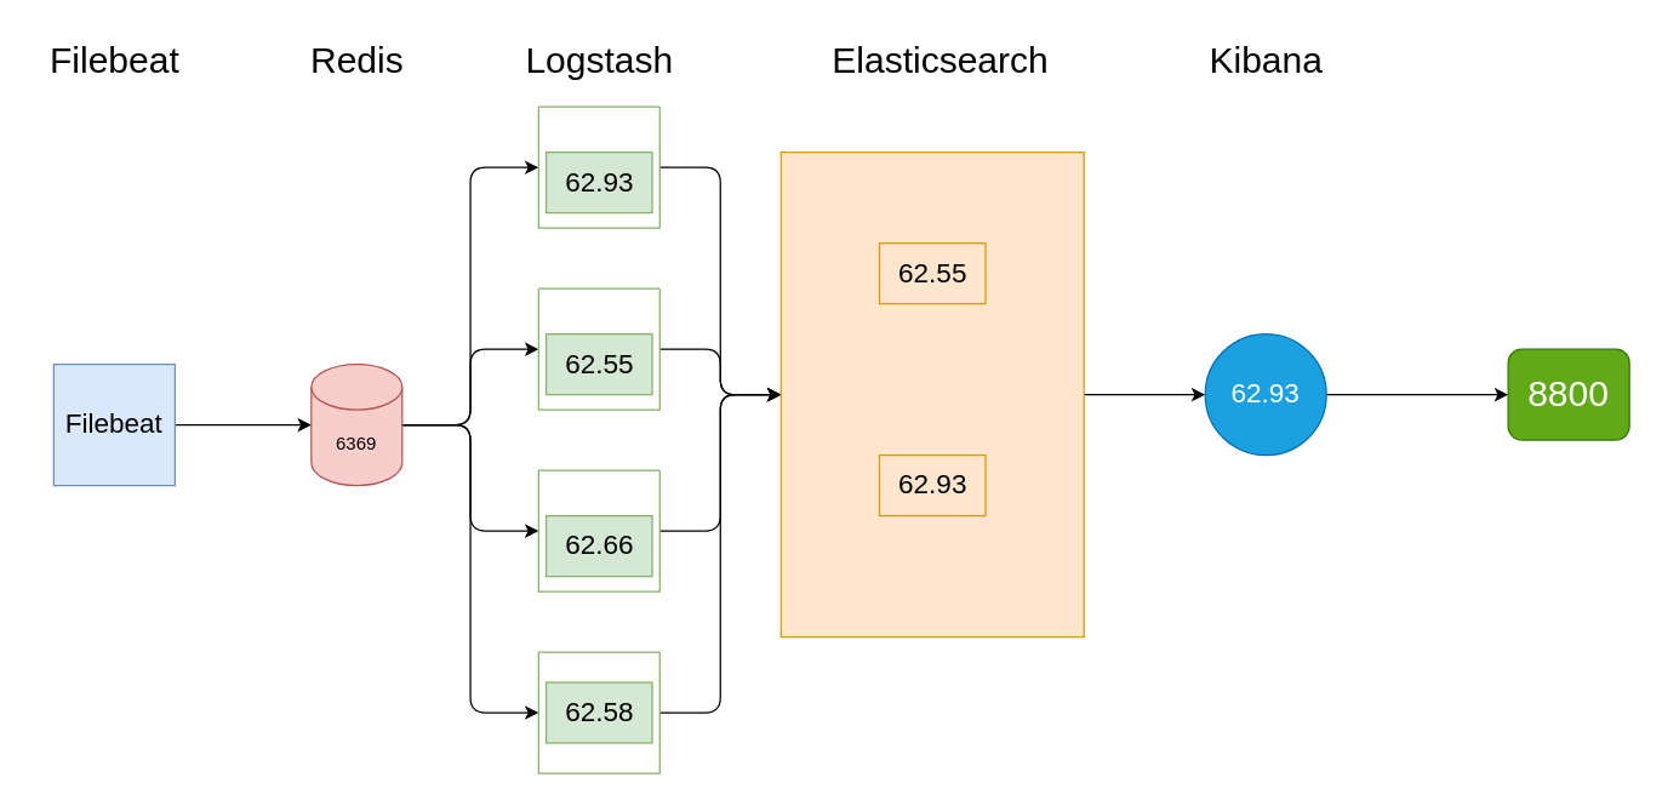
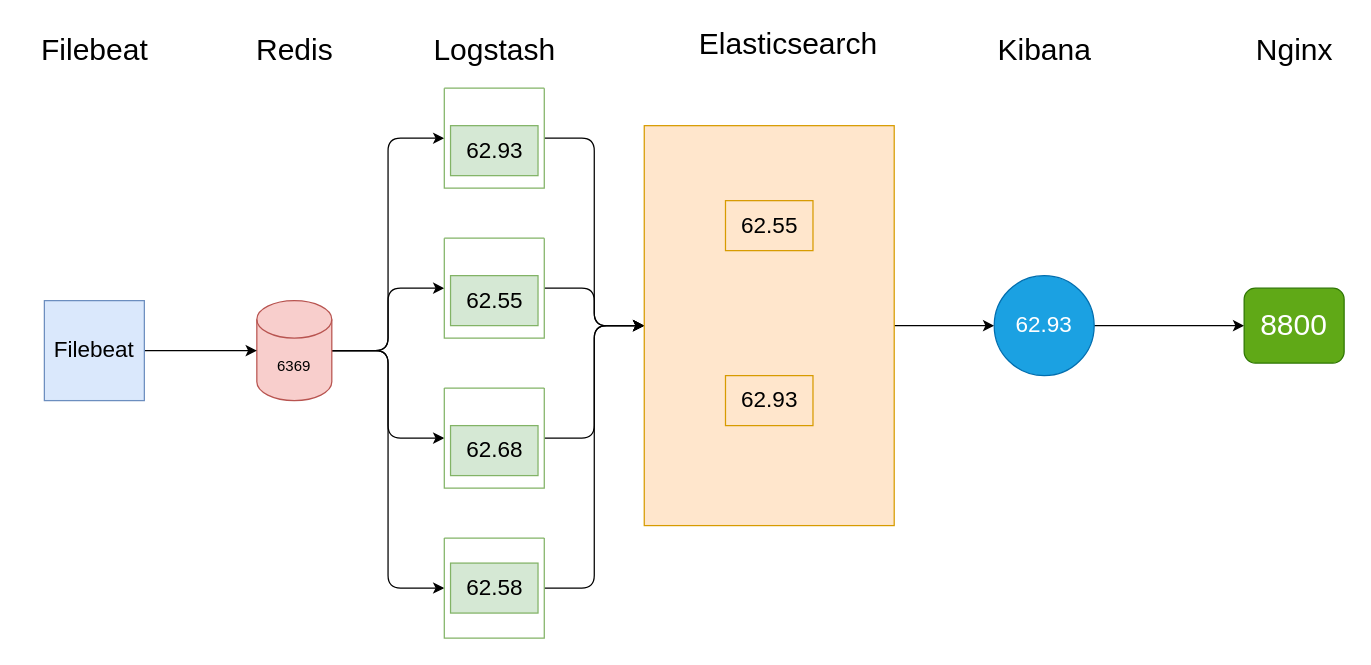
  <mxCell id="0" />
  <mxCell id="1" parent="0" />
  <mxCell id="2" style="edgeStyle=orthogonalEdgeStyle;rounded=1;orthogonalLoop=1;jettySize=auto;html=1;exitX=1;exitY=0.5;exitDx=0;exitDy=0;exitPerimeter=0;entryX=0;entryY=0.5;entryDx=0;entryDy=0;fontSize=18;" edge="1" parent="1" source="6" target="10"><mxGeometry relative="1" as="geometry" /></mxCell>
  <mxCell id="3" style="edgeStyle=orthogonalEdgeStyle;rounded=1;orthogonalLoop=1;jettySize=auto;html=1;exitX=1;exitY=0.5;exitDx=0;exitDy=0;exitPerimeter=0;entryX=0;entryY=0.5;entryDx=0;entryDy=0;fontSize=18;" edge="1" parent="1" source="6" target="16"><mxGeometry relative="1" as="geometry" /></mxCell>
  <mxCell id="4" style="edgeStyle=orthogonalEdgeStyle;rounded=1;orthogonalLoop=1;jettySize=auto;html=1;exitX=1;exitY=0.5;exitDx=0;exitDy=0;exitPerimeter=0;entryX=0;entryY=0.5;entryDx=0;entryDy=0;fontSize=18;" edge="1" parent="1" source="6" target="13"><mxGeometry relative="1" as="geometry" /></mxCell>
  <mxCell id="5" style="edgeStyle=orthogonalEdgeStyle;rounded=1;orthogonalLoop=1;jettySize=auto;html=1;exitX=1;exitY=0.5;exitDx=0;exitDy=0;exitPerimeter=0;entryX=0;entryY=0.5;entryDx=0;entryDy=0;fontSize=18;" edge="1" parent="1" source="6" target="19"><mxGeometry relative="1" as="geometry" /></mxCell>
  <mxCell id="6" value="6369" style="shape=cylinder3;whiteSpace=wrap;html=1;boundedLbl=1;backgroundOutline=1;size=15;fillColor=#f8cecc;strokeColor=#b85450;" vertex="1" parent="1"><mxGeometry x="205" y="240" width="60" height="80" as="geometry" /></mxCell>
  <mxCell id="7" style="edgeStyle=orthogonalEdgeStyle;rounded=1;orthogonalLoop=1;jettySize=auto;html=1;exitX=1;exitY=0.5;exitDx=0;exitDy=0;entryX=0;entryY=0.5;entryDx=0;entryDy=0;entryPerimeter=0;fontSize=18;" edge="1" parent="1" source="8" target="6"><mxGeometry relative="1" as="geometry" /></mxCell>
  <mxCell id="8" value="&lt;font style=&quot;font-size: 18px;&quot;&gt;Filebeat&lt;/font&gt;" style="whiteSpace=wrap;html=1;aspect=fixed;fillColor=#dae8fc;strokeColor=#6c8ebf;" vertex="1" parent="1"><mxGeometry y="240" width="80" height="80" as="geometry" x="35" /></mxCell>
  <mxCell id="9" style="edgeStyle=orthogonalEdgeStyle;rounded=1;orthogonalLoop=1;jettySize=auto;html=1;exitX=1;exitY=0.5;exitDx=0;exitDy=0;entryX=0;entryY=0.5;entryDx=0;entryDy=0;fontSize=18;" edge="1" parent="1" source="10" target="25"><mxGeometry relative="1" as="geometry" /></mxCell>
  <mxCell id="10" value="" style="swimlane;startSize=0;fontSize=18;fillColor=#d5e8d4;strokeColor=#82b366;" vertex="1" parent="1"><mxGeometry x="355" y="70" width="80" height="80" as="geometry" /></mxCell>
  <mxCell id="11" value="62.93" style="text;html=1;align=center;verticalAlign=middle;resizable=0;points=[];autosize=1;fontSize=18;fillColor=#d5e8d4;strokeColor=#82b366;" vertex="1" parent="10"><mxGeometry x="5" y="30" width="70" height="40" as="geometry" /></mxCell>
  <mxCell id="12" style="edgeStyle=orthogonalEdgeStyle;rounded=1;orthogonalLoop=1;jettySize=auto;html=1;exitX=1;exitY=0.5;exitDx=0;exitDy=0;fontSize=18;" edge="1" parent="1" source="13" target="25"><mxGeometry relative="1" as="geometry" /></mxCell>
  <mxCell id="13" value="" style="swimlane;startSize=0;fontSize=18;fillColor=#d5e8d4;strokeColor=#82b366;" vertex="1" parent="1"><mxGeometry x="355" y="310" width="80" height="80" as="geometry" /></mxCell>
- <mxCell id="14" value="62.66" style="text;html=1;align=center;verticalAlign=middle;resizable=0;points=[];autosize=1;strokeColor=#82b366;fillColor=#d5e8d4;fontSize=18;" vertex="1" parent="13"><mxGeometry x="5" y="30" width="70" height="40" as="geometry" /></mxCell>
+ <mxCell id="14" value="62.68" style="text;html=1;align=center;verticalAlign=middle;resizable=0;points=[];autosize=1;strokeColor=#82b366;fillColor=#d5e8d4;fontSize=18;" vertex="1" parent="13"><mxGeometry x="5" y="30" width="70" height="40" as="geometry" /></mxCell>
  <mxCell id="15" style="edgeStyle=orthogonalEdgeStyle;rounded=1;orthogonalLoop=1;jettySize=auto;html=1;exitX=1;exitY=0.5;exitDx=0;exitDy=0;entryX=0;entryY=0.5;entryDx=0;entryDy=0;fontSize=18;" edge="1" parent="1" source="16" target="25"><mxGeometry relative="1" as="geometry" /></mxCell>
  <mxCell id="16" value="" style="swimlane;startSize=0;fontSize=18;fillColor=#d5e8d4;strokeColor=#82b366;" vertex="1" parent="1"><mxGeometry x="355" y="190" width="80" height="80" as="geometry" /></mxCell>
  <mxCell id="17" value="62.55" style="text;html=1;align=center;verticalAlign=middle;resizable=0;points=[];autosize=1;strokeColor=#82b366;fillColor=#d5e8d4;fontSize=18;" vertex="1" parent="16"><mxGeometry x="5" y="30" width="70" height="40" as="geometry" /></mxCell>
  <mxCell id="18" style="edgeStyle=orthogonalEdgeStyle;rounded=1;orthogonalLoop=1;jettySize=auto;html=1;exitX=1;exitY=0.5;exitDx=0;exitDy=0;entryX=0;entryY=0.5;entryDx=0;entryDy=0;fontSize=18;" edge="1" parent="1" source="19" target="25"><mxGeometry relative="1" as="geometry" /></mxCell>
  <mxCell id="19" value="" style="swimlane;startSize=0;fontSize=18;fillColor=#d5e8d4;strokeColor=#82b366;" vertex="1" parent="1"><mxGeometry x="355" y="430" width="80" height="80" as="geometry" /></mxCell>
  <mxCell id="20" value="62.58" style="text;html=1;align=center;verticalAlign=middle;resizable=0;points=[];autosize=1;strokeColor=#82b366;fillColor=#d5e8d4;fontSize=18;" vertex="1" parent="19"><mxGeometry x="5" y="20" width="70" height="40" as="geometry" /></mxCell>
  <mxCell id="21" value="&lt;font style=&quot;font-size: 24px;&quot;&gt;Logstash&lt;/font&gt;" style="text;html=1;align=center;verticalAlign=middle;resizable=0;points=[];autosize=1;strokeColor=none;fillColor=none;fontSize=18;" vertex="1" parent="1"><mxGeometry x="335" width="120" height="40" as="geometry" y="20" /></mxCell>
  <mxCell id="22" value="&lt;font style=&quot;font-size: 24px;&quot;&gt;Redis&lt;/font&gt;" style="text;html=1;align=center;verticalAlign=middle;resizable=0;points=[];autosize=1;strokeColor=none;fillColor=none;fontSize=18;" vertex="1" parent="1"><mxGeometry x="195" width="80" height="40" as="geometry" y="20" /></mxCell>
  <mxCell id="23" value="&lt;font style=&quot;font-size: 24px;&quot;&gt;Filebeat&lt;/font&gt;" style="text;html=1;align=center;verticalAlign=middle;resizable=0;points=[];autosize=1;strokeColor=none;fillColor=none;fontSize=18;" vertex="1" parent="1"><mxGeometry x="20" width="110" height="40" as="geometry" y="20" /></mxCell>
  <mxCell id="24" style="edgeStyle=orthogonalEdgeStyle;rounded=1;orthogonalLoop=1;jettySize=auto;html=1;exitX=1;exitY=0.5;exitDx=0;exitDy=0;entryX=0;entryY=0.5;entryDx=0;entryDy=0;fontFamily=Helvetica;fontSize=24;" edge="1" parent="1" source="25" target="30"><mxGeometry relative="1" as="geometry" /></mxCell>
  <mxCell id="25" value="" style="rounded=0;whiteSpace=wrap;html=1;glass=0;fontSize=18;fillColor=#ffe6cc;strokeColor=#d79b00;" vertex="1" parent="1"><mxGeometry x="515" y="100" width="200" height="320" as="geometry" /></mxCell>
- <mxCell id="26" value="&lt;font style=&quot;font-size: 24px;&quot;&gt;Elasticsearch&lt;/font&gt;" style="text;html=1;align=center;verticalAlign=middle;resizable=0;points=[];autosize=1;strokeColor=none;fillColor=none;fontSize=18;" vertex="1" parent="1"><mxGeometry x="535" width="170" height="40" as="geometry" y="20" /></mxCell>
+ <mxCell id="26" value="&lt;font style=&quot;font-size: 24px;&quot;&gt;Elasticsearch&lt;/font&gt;" style="text;html=1;align=center;verticalAlign=middle;resizable=0;points=[];autosize=1;strokeColor=none;fillColor=none;fontSize=18;" vertex="1" parent="1"><mxGeometry x="545" y="15" width="170" height="40" as="geometry" /></mxCell>
  <mxCell id="27" value="62.55" style="text;html=1;align=center;verticalAlign=middle;resizable=0;points=[];autosize=1;fontSize=18;fillColor=#ffe6cc;strokeColor=#d79b00;" vertex="1" parent="1"><mxGeometry x="580" y="160" width="70" height="40" as="geometry" /></mxCell>
  <mxCell id="28" value="62.93" style="text;html=1;align=center;verticalAlign=middle;resizable=0;points=[];autosize=1;fontSize=18;fillColor=#ffe6cc;strokeColor=#d79b00;" vertex="1" parent="1"><mxGeometry x="580" y="300" width="70" height="40" as="geometry" /></mxCell>
  <mxCell id="29" style="edgeStyle=orthogonalEdgeStyle;rounded=1;orthogonalLoop=1;jettySize=auto;html=1;exitX=1;exitY=0.5;exitDx=0;exitDy=0;entryX=0;entryY=0.5;entryDx=0;entryDy=0;fontFamily=Helvetica;fontSize=24;" edge="1" parent="1" source="30" target="32"><mxGeometry relative="1" as="geometry" /></mxCell>
  <mxCell id="30" value="62.93" style="ellipse;whiteSpace=wrap;html=1;aspect=fixed;glass=0;fontSize=18;fillColor=#1ba1e2;fontColor=#ffffff;strokeColor=#006EAF;" vertex="1" parent="1"><mxGeometry x="795" y="220" width="80" height="80" as="geometry" /></mxCell>
  <mxCell id="31" value="&lt;font style=&quot;font-size: 24px;&quot;&gt;Kibana&lt;/font&gt;" style="text;html=1;align=center;verticalAlign=middle;resizable=0;points=[];autosize=1;strokeColor=none;fillColor=none;fontSize=18;glass=0;" vertex="1" parent="1"><mxGeometry x="785" width="100" height="40" as="geometry" y="20" /></mxCell>
  <mxCell id="32" value="8800" style="whiteSpace=wrap;html=1;glass=0;fontFamily=Helvetica;fontSize=24;fillColor=#60a917;fontColor=#ffffff;strokeColor=#2D7600;rounded=1;" vertex="1" parent="1"><mxGeometry x="995" y="230" width="80" height="60" as="geometry" /></mxCell>
+ <mxCell id="33" value="Nginx" style="text;html=1;align=center;verticalAlign=middle;resizable=0;points=[];autosize=1;strokeColor=none;fillColor=none;fontSize=24;fontFamily=Helvetica;" vertex="1" parent="1"><mxGeometry x="995" width="80" height="40" as="geometry" y="20" /></mxCell>
